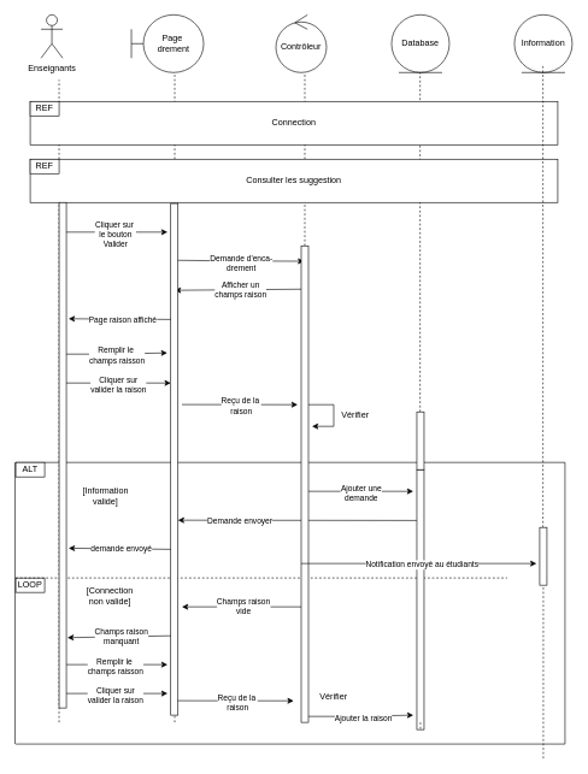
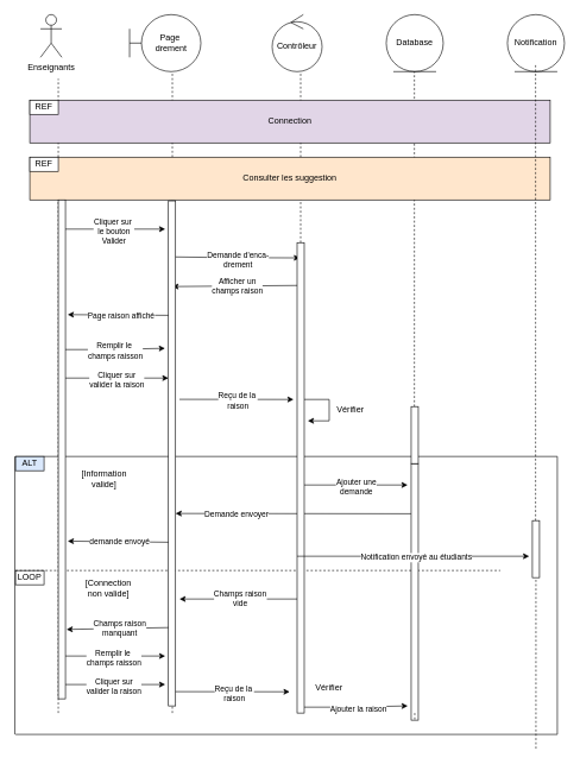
  <mxCell id="0" />
  <mxCell id="1" parent="0" />
  <mxCell id="2" value="Enseignants" style="shape=umlActor;verticalLabelPosition=bottom;verticalAlign=top;html=1;outlineConnect=0;" parent="1" vertex="1"><mxGeometry x="56" y="20" width="30" height="60" as="geometry" /></mxCell>
  <mxCell id="3" value="Page&amp;nbsp;&lt;br&gt;drement" style="shape=umlBoundary;whiteSpace=wrap;html=1;" parent="1" vertex="1"><mxGeometry x="181" y="20" width="100" height="80" as="geometry" /></mxCell>
  <mxCell id="4" value="Database" style="ellipse;shape=umlEntity;whiteSpace=wrap;html=1;" parent="1" vertex="1"><mxGeometry x="541" y="20" width="80" height="80" as="geometry" /></mxCell>
  <mxCell id="5" value="Contrôleur" style="ellipse;shape=umlControl;whiteSpace=wrap;html=1;" parent="1" vertex="1"><mxGeometry x="381" y="20" width="70" height="80" as="geometry" /></mxCell>
  <mxCell id="6" value="" style="endArrow=none;dashed=1;html=1;rounded=0;" parent="1" edge="1"><mxGeometry width="50" height="50" relative="1" as="geometry"><mxPoint x="81" y="1000" as="sourcePoint" /><mxPoint x="81" y="110" as="targetPoint" /></mxGeometry></mxCell>
  <mxCell id="7" value="" style="endArrow=none;dashed=1;html=1;rounded=0;" parent="1" edge="1"><mxGeometry width="50" height="50" relative="1" as="geometry"><mxPoint x="241" y="1000" as="sourcePoint" /><mxPoint x="241" y="100" as="targetPoint" /></mxGeometry></mxCell>
  <mxCell id="8" value="" style="endArrow=none;dashed=1;html=1;rounded=0;startArrow=none;" parent="1" source="51" edge="1"><mxGeometry width="50" height="50" relative="1" as="geometry"><mxPoint x="421" y="1000" as="sourcePoint" /><mxPoint x="421" y="100" as="targetPoint" /></mxGeometry></mxCell>
  <mxCell id="9" value="" style="endArrow=none;dashed=1;html=1;rounded=0;startArrow=none;" parent="1" source="58" edge="1"><mxGeometry width="50" height="50" relative="1" as="geometry"><mxPoint x="581" y="1000" as="sourcePoint" /><mxPoint x="580.5" y="100" as="targetPoint" /></mxGeometry></mxCell>
- <mxCell id="10" value="Connection" style="rounded=0;whiteSpace=wrap;html=1;" parent="1" vertex="1"><mxGeometry x="41" y="140" width="730" height="60" as="geometry" /></mxCell>
- <mxCell id="11" value="Consulter les suggestion" style="rounded=0;whiteSpace=wrap;html=1;" parent="1" vertex="1"><mxGeometry x="41" y="220" width="730" height="60" as="geometry" /></mxCell>
+ <mxCell id="10" value="Connection" style="rounded=0;whiteSpace=wrap;html=1;fillColor=#e1d5e7;" parent="1" vertex="1"><mxGeometry x="41" y="140" width="730" height="60" as="geometry" /></mxCell>
+ <mxCell id="11" value="Consulter les suggestion" style="rounded=0;whiteSpace=wrap;html=1;fillColor=#ffe6cc;" parent="1" vertex="1"><mxGeometry x="41" y="220" width="730" height="60" as="geometry" /></mxCell>
  <mxCell id="12" value="REF" style="rounded=0;whiteSpace=wrap;html=1;" parent="1" vertex="1"><mxGeometry x="41" y="140" width="40" height="20" as="geometry" /></mxCell>
  <mxCell id="13" value="REF" style="rounded=0;whiteSpace=wrap;html=1;" parent="1" vertex="1"><mxGeometry x="41" y="220" width="40" height="20" as="geometry" /></mxCell>
  <mxCell id="14" value="" style="endArrow=classic;html=1;rounded=0;" parent="1" edge="1"><mxGeometry relative="1" as="geometry"><mxPoint x="81" y="321" as="sourcePoint" /><mxPoint x="231" y="321" as="targetPoint" /><Array as="points"><mxPoint x="141.5" y="321" /></Array></mxGeometry></mxCell>
  <mxCell id="15" value="Cliquer sur&amp;nbsp;&lt;br&gt;le bouton&lt;br&gt;Valider" style="edgeLabel;html=1;align=center;verticalAlign=middle;resizable=0;points=[];" parent="14" vertex="1" connectable="0"><mxGeometry x="0.028" y="-2" relative="1" as="geometry"><mxPoint as="offset" /></mxGeometry></mxCell>
  <mxCell id="16" value="" style="endArrow=classic;html=1;rounded=0;entryX=-0.05;entryY=0.571;entryDx=0;entryDy=0;entryPerimeter=0;" parent="1" edge="1"><mxGeometry relative="1" as="geometry"><mxPoint x="241" y="360" as="sourcePoint" /><mxPoint x="420" y="361.33" as="targetPoint" /><Array as="points"><mxPoint x="321" y="361" /></Array></mxGeometry></mxCell>
  <mxCell id="17" value="Demande d'enca-&lt;br&gt;drement" style="edgeLabel;html=1;align=center;verticalAlign=middle;resizable=0;points=[];" parent="16" vertex="1" connectable="0"><mxGeometry x="0.028" y="-2" relative="1" as="geometry"><mxPoint as="offset" /></mxGeometry></mxCell>
  <mxCell id="18" value="" style="endArrow=classic;html=1;rounded=0;exitX=0.088;exitY=0.968;exitDx=0;exitDy=0;exitPerimeter=0;entryX=1.312;entryY=0.742;entryDx=0;entryDy=0;entryPerimeter=0;" parent="1" edge="1"><mxGeometry relative="1" as="geometry"><mxPoint x="421.88" y="400" as="sourcePoint" /><mxPoint x="241" y="401.6" as="targetPoint" /><Array as="points" /></mxGeometry></mxCell>
  <mxCell id="19" value="Afficher un&lt;br&gt;champs raison" style="edgeLabel;resizable=0;html=1;align=center;verticalAlign=middle;" parent="18" connectable="0" vertex="1"><mxGeometry relative="1" as="geometry" /></mxCell>
  <mxCell id="20" value="" style="endArrow=classic;html=1;rounded=0;entryX=1.32;entryY=0.23;entryDx=0;entryDy=0;entryPerimeter=0;" parent="1" target="55" edge="1"><mxGeometry relative="1" as="geometry"><mxPoint x="241" y="442" as="sourcePoint" /><mxPoint x="80.56" y="441.6" as="targetPoint" /><Array as="points" /></mxGeometry></mxCell>
  <mxCell id="21" value="Page raison affiché" style="edgeLabel;resizable=0;html=1;align=center;verticalAlign=middle;" parent="20" connectable="0" vertex="1"><mxGeometry relative="1" as="geometry" /></mxCell>
  <mxCell id="22" value="" style="endArrow=classic;html=1;rounded=0;entryX=-0.483;entryY=0.292;entryDx=0;entryDy=0;entryPerimeter=0;" parent="1" target="50" edge="1"><mxGeometry relative="1" as="geometry"><mxPoint x="85.5" y="490" as="sourcePoint" /><mxPoint x="235.5" y="450" as="targetPoint" /><Array as="points"><mxPoint x="146" y="490" /></Array></mxGeometry></mxCell>
  <mxCell id="23" value="Remplir le&amp;nbsp;&lt;br&gt;champs raisson" style="edgeLabel;html=1;align=center;verticalAlign=middle;resizable=0;points=[];" parent="22" vertex="1" connectable="0"><mxGeometry x="0.028" y="-2" relative="1" as="geometry"><mxPoint as="offset" /></mxGeometry></mxCell>
  <mxCell id="24" value="" style="endArrow=classic;html=1;rounded=0;" parent="1" edge="1"><mxGeometry relative="1" as="geometry"><mxPoint x="85.5" y="530" as="sourcePoint" /><mxPoint x="235.5" y="530" as="targetPoint" /><Array as="points"><mxPoint x="146" y="530" /></Array></mxGeometry></mxCell>
  <mxCell id="25" value="Cliquer sur&lt;br&gt;valider la raison" style="edgeLabel;html=1;align=center;verticalAlign=middle;resizable=0;points=[];" parent="24" vertex="1" connectable="0"><mxGeometry x="0.028" y="-2" relative="1" as="geometry"><mxPoint as="offset" /></mxGeometry></mxCell>
  <mxCell id="26" value="" style="endArrow=classic;html=1;rounded=0;exitX=1.55;exitY=0.393;exitDx=0;exitDy=0;exitPerimeter=0;" parent="1" source="50" edge="1"><mxGeometry relative="1" as="geometry"><mxPoint x="241" y="600" as="sourcePoint" /><mxPoint x="411" y="560" as="targetPoint" /><Array as="points" /></mxGeometry></mxCell>
  <mxCell id="27" value="Reçu de la&amp;nbsp;&lt;br&gt;raison" style="edgeLabel;html=1;align=center;verticalAlign=middle;resizable=0;points=[];" parent="26" vertex="1" connectable="0"><mxGeometry x="0.028" y="-2" relative="1" as="geometry"><mxPoint as="offset" /></mxGeometry></mxCell>
  <mxCell id="28" value="" style="endArrow=none;html=1;rounded=0;" parent="1" edge="1"><mxGeometry width="50" height="50" relative="1" as="geometry"><mxPoint x="21" y="1030" as="sourcePoint" /><mxPoint x="781" y="1030" as="targetPoint" /></mxGeometry></mxCell>
  <mxCell id="29" value="LOOP" style="rounded=0;whiteSpace=wrap;html=1;" parent="1" vertex="1"><mxGeometry x="21" y="800" width="40" height="20" as="geometry" /></mxCell>
  <mxCell id="30" value="" style="endArrow=none;html=1;rounded=0;" parent="1" edge="1"><mxGeometry width="50" height="50" relative="1" as="geometry"><mxPoint x="21" y="640" as="sourcePoint" /><mxPoint x="781" y="640" as="targetPoint" /></mxGeometry></mxCell>
  <mxCell id="31" value="" style="endArrow=none;html=1;rounded=0;" parent="1" edge="1"><mxGeometry width="50" height="50" relative="1" as="geometry"><mxPoint x="20" y="1030" as="sourcePoint" /><mxPoint x="20" y="640" as="targetPoint" /></mxGeometry></mxCell>
- <mxCell id="32" value="ALT" style="rounded=0;whiteSpace=wrap;html=1;" parent="1" vertex="1"><mxGeometry x="21" y="640" width="40" height="20" as="geometry" /></mxCell>
+ <mxCell id="32" value="ALT" style="rounded=0;whiteSpace=wrap;html=1;fillColor=#dae8fc;" parent="1" vertex="1"><mxGeometry x="21" y="640" width="40" height="20" as="geometry" /></mxCell>
  <mxCell id="33" value="" style="endArrow=none;html=1;rounded=0;" parent="1" edge="1"><mxGeometry width="50" height="50" relative="1" as="geometry"><mxPoint x="781" y="1030" as="sourcePoint" /><mxPoint x="781" y="640" as="targetPoint" /></mxGeometry></mxCell>
  <mxCell id="34" value="" style="endArrow=classic;html=1;rounded=0;" parent="1" edge="1"><mxGeometry width="50" height="50" relative="1" as="geometry"><mxPoint x="421" y="560" as="sourcePoint" /><mxPoint x="431" y="590" as="targetPoint" /><Array as="points"><mxPoint x="461" y="560" /><mxPoint x="461" y="590" /></Array></mxGeometry></mxCell>
  <mxCell id="35" value="Vérifier" style="text;html=1;strokeColor=none;fillColor=none;align=center;verticalAlign=middle;whiteSpace=wrap;rounded=0;" parent="1" vertex="1"><mxGeometry x="461" y="560" width="60" height="30" as="geometry" /></mxCell>
  <mxCell id="36" value="" style="endArrow=classic;html=1;rounded=0;" parent="1" edge="1"><mxGeometry relative="1" as="geometry"><mxPoint x="575.94" y="720.4" as="sourcePoint" /><mxPoint x="245.5" y="720" as="targetPoint" /><Array as="points" /></mxGeometry></mxCell>
  <mxCell id="37" value="Demande envoyer" style="edgeLabel;resizable=0;html=1;align=center;verticalAlign=middle;" parent="36" connectable="0" vertex="1"><mxGeometry relative="1" as="geometry"><mxPoint x="-80" as="offset" /></mxGeometry></mxCell>
  <mxCell id="38" value="" style="endArrow=classic;html=1;rounded=0;" parent="1" edge="1"><mxGeometry relative="1" as="geometry"><mxPoint x="421" y="680" as="sourcePoint" /><mxPoint x="571" y="680" as="targetPoint" /><Array as="points"><mxPoint x="481.75" y="680" /></Array></mxGeometry></mxCell>
  <mxCell id="39" value="Ajouter une&lt;br&gt;demande" style="edgeLabel;html=1;align=center;verticalAlign=middle;resizable=0;points=[];" parent="38" vertex="1" connectable="0"><mxGeometry x="0.028" y="-2" relative="1" as="geometry"><mxPoint as="offset" /></mxGeometry></mxCell>
  <mxCell id="40" value="demande envoyé" style="endArrow=classic;html=1;rounded=0;entryX=1.32;entryY=0.684;entryDx=0;entryDy=0;entryPerimeter=0;" parent="1" target="55" edge="1"><mxGeometry relative="1" as="geometry"><mxPoint x="241.44" y="760.4" as="sourcePoint" /><mxPoint x="81" y="760" as="targetPoint" /><Array as="points" /></mxGeometry></mxCell>
  <mxCell id="41" value="" style="endArrow=none;dashed=1;html=1;rounded=0;" parent="1" edge="1"><mxGeometry width="50" height="50" relative="1" as="geometry"><mxPoint x="21" y="800" as="sourcePoint" /><mxPoint x="701" y="800" as="targetPoint" /></mxGeometry></mxCell>
  <mxCell id="42" value="Champs raison&lt;br&gt;vide" style="endArrow=classic;html=1;rounded=0;" parent="1" edge="1"><mxGeometry relative="1" as="geometry"><mxPoint x="421" y="840" as="sourcePoint" /><mxPoint x="251" y="840" as="targetPoint" /><Array as="points" /></mxGeometry></mxCell>
  <mxCell id="43" value="Champs raison&lt;br&gt;manquant" style="endArrow=classic;html=1;rounded=0;entryX=1.16;entryY=0.861;entryDx=0;entryDy=0;entryPerimeter=0;" parent="1" target="55" edge="1"><mxGeometry relative="1" as="geometry"><mxPoint x="241" y="880" as="sourcePoint" /><mxPoint x="81" y="880" as="targetPoint" /><Array as="points" /></mxGeometry></mxCell>
  <mxCell id="44" value="" style="endArrow=classic;html=1;rounded=0;" parent="1" edge="1"><mxGeometry relative="1" as="geometry"><mxPoint x="81" y="920" as="sourcePoint" /><mxPoint x="231" y="920" as="targetPoint" /><Array as="points"><mxPoint x="141.5" y="920" /></Array></mxGeometry></mxCell>
  <mxCell id="45" value="Remplir le&amp;nbsp;&lt;br&gt;champs raisson" style="edgeLabel;html=1;align=center;verticalAlign=middle;resizable=0;points=[];" parent="44" vertex="1" connectable="0"><mxGeometry x="0.028" y="-2" relative="1" as="geometry"><mxPoint as="offset" /></mxGeometry></mxCell>
  <mxCell id="46" value="" style="endArrow=classic;html=1;rounded=0;" parent="1" edge="1"><mxGeometry relative="1" as="geometry"><mxPoint x="81" y="960" as="sourcePoint" /><mxPoint x="231" y="960" as="targetPoint" /><Array as="points"><mxPoint x="141.5" y="960" /></Array></mxGeometry></mxCell>
  <mxCell id="47" value="Cliquer sur&lt;br&gt;valider la raison" style="edgeLabel;html=1;align=center;verticalAlign=middle;resizable=0;points=[];" parent="46" vertex="1" connectable="0"><mxGeometry x="0.028" y="-2" relative="1" as="geometry"><mxPoint as="offset" /></mxGeometry></mxCell>
  <mxCell id="48" value="" style="html=1;points=[];perimeter=orthogonalPerimeter;" parent="1" vertex="1"><mxGeometry x="576" y="650" width="10" height="360" as="geometry" /></mxCell>
  <mxCell id="49" value="" style="endArrow=none;dashed=1;html=1;rounded=0;" parent="1" target="48" edge="1"><mxGeometry width="50" height="50" relative="1" as="geometry"><mxPoint x="581" y="1000" as="sourcePoint" /><mxPoint x="580.5" y="100" as="targetPoint" /></mxGeometry></mxCell>
  <mxCell id="50" value="" style="html=1;points=[];perimeter=orthogonalPerimeter;" parent="1" vertex="1"><mxGeometry x="235.5" y="281.33" width="10" height="708.67" as="geometry" /></mxCell>
  <mxCell id="51" value="" style="html=1;points=[];perimeter=orthogonalPerimeter;" parent="1" vertex="1"><mxGeometry x="416" y="340" width="10" height="660" as="geometry" /></mxCell>
  <mxCell id="52" value="" style="endArrow=none;dashed=1;html=1;rounded=0;" parent="1" target="51" edge="1"><mxGeometry width="50" height="50" relative="1" as="geometry"><mxPoint x="421" y="1000" as="sourcePoint" /><mxPoint x="421" y="100" as="targetPoint" /></mxGeometry></mxCell>
- <mxCell id="53" value="[Information &lt;br&gt;valide]" style="text;html=1;align=center;verticalAlign=middle;resizable=0;points=[];autosize=1;strokeColor=none;fillColor=none;" parent="1" vertex="1"><mxGeometry x="105" y="672" width="80" height="30" as="geometry" /></mxCell>
+ <mxCell id="53" value="[Information &lt;br&gt;valide]" style="text;html=1;align=center;verticalAlign=middle;resizable=0;points=[];autosize=1;strokeColor=none;fillColor=none;" parent="1" vertex="1"><mxGeometry x="105" y="657" width="80" height="30" as="geometry" /></mxCell>
  <mxCell id="54" value="[Connection &lt;br&gt;non valide]" style="text;html=1;align=center;verticalAlign=middle;resizable=0;points=[];autosize=1;strokeColor=none;fillColor=none;" parent="1" vertex="1"><mxGeometry x="111" y="810" width="80" height="30" as="geometry" /></mxCell>
  <mxCell id="55" value="" style="html=1;points=[];perimeter=orthogonalPerimeter;" parent="1" vertex="1"><mxGeometry x="81" y="280" width="10" height="700" as="geometry" /></mxCell>
  <mxCell id="56" value="" style="endArrow=classic;html=1;rounded=0;entryX=-0.483;entryY=0.292;entryDx=0;entryDy=0;entryPerimeter=0;" parent="1" edge="1"><mxGeometry relative="1" as="geometry"><mxPoint x="426" y="991.74" as="sourcePoint" /><mxPoint x="571.17" y="990.002" as="targetPoint" /><Array as="points"><mxPoint x="486.5" y="991.74" /></Array></mxGeometry></mxCell>
  <mxCell id="57" value="Ajouter la raison" style="edgeLabel;html=1;align=center;verticalAlign=middle;resizable=0;points=[];" parent="56" vertex="1" connectable="0"><mxGeometry x="0.028" y="-2" relative="1" as="geometry"><mxPoint as="offset" /></mxGeometry></mxCell>
  <mxCell id="58" value="" style="html=1;points=[];perimeter=orthogonalPerimeter;" parent="1" vertex="1"><mxGeometry x="576" y="570" width="10" height="80" as="geometry" /></mxCell>
  <mxCell id="59" value="" style="endArrow=none;dashed=1;html=1;rounded=0;startArrow=none;" parent="1" source="48" target="58" edge="1"><mxGeometry width="50" height="50" relative="1" as="geometry"><mxPoint x="580.5" y="650" as="sourcePoint" /><mxPoint x="580.5" y="100" as="targetPoint" /></mxGeometry></mxCell>
  <mxCell id="60" value="" style="endArrow=classic;html=1;rounded=0;exitX=1.55;exitY=0.393;exitDx=0;exitDy=0;exitPerimeter=0;" parent="1" edge="1"><mxGeometry relative="1" as="geometry"><mxPoint x="245.5" y="969.997" as="sourcePoint" /><mxPoint x="405.5" y="970.16" as="targetPoint" /><Array as="points" /></mxGeometry></mxCell>
  <mxCell id="61" value="Reçu de la&amp;nbsp;&lt;br&gt;raison" style="edgeLabel;html=1;align=center;verticalAlign=middle;resizable=0;points=[];" parent="60" vertex="1" connectable="0"><mxGeometry x="0.028" y="-2" relative="1" as="geometry"><mxPoint as="offset" /></mxGeometry></mxCell>
  <mxCell id="62" value="Vérifier" style="text;html=1;strokeColor=none;fillColor=none;align=center;verticalAlign=middle;whiteSpace=wrap;rounded=0;" parent="1" vertex="1"><mxGeometry x="431" y="950" width="60" height="30" as="geometry" /></mxCell>
- <mxCell id="63" value="Information" style="ellipse;shape=umlEntity;whiteSpace=wrap;html=1;" vertex="1" parent="1"><mxGeometry x="711" y="20" width="80" height="80" as="geometry" /></mxCell>
+ <mxCell id="63" value="Notification" style="ellipse;shape=umlEntity;whiteSpace=wrap;html=1;" vertex="1" parent="1"><mxGeometry x="711" y="20" width="80" height="80" as="geometry" /></mxCell>
  <mxCell id="64" value="" style="endArrow=none;dashed=1;html=1;rounded=0;startArrow=none;" edge="1" parent="1" source="67"><mxGeometry width="50" height="50" relative="1" as="geometry"><mxPoint x="751" y="1050" as="sourcePoint" /><mxPoint x="750.5" y="90" as="targetPoint" /></mxGeometry></mxCell>
  <mxCell id="65" value="" style="endArrow=classic;html=1;rounded=0;exitX=1.55;exitY=0.393;exitDx=0;exitDy=0;exitPerimeter=0;" edge="1" parent="1"><mxGeometry relative="1" as="geometry"><mxPoint x="416" y="779.997" as="sourcePoint" /><mxPoint x="741.5" y="780" as="targetPoint" /><Array as="points" /></mxGeometry></mxCell>
  <mxCell id="66" value="Notification envoyé au étudiants" style="edgeLabel;html=1;align=center;verticalAlign=middle;resizable=0;points=[];" vertex="1" connectable="0" parent="65"><mxGeometry x="0.028" y="-2" relative="1" as="geometry"><mxPoint as="offset" /></mxGeometry></mxCell>
  <mxCell id="67" value="" style="html=1;points=[];perimeter=orthogonalPerimeter;" vertex="1" parent="1"><mxGeometry x="746" y="730" width="10" height="80" as="geometry" /></mxCell>
  <mxCell id="68" value="" style="endArrow=none;dashed=1;html=1;rounded=0;startArrow=none;" edge="1" parent="1" target="67"><mxGeometry width="50" height="50" relative="1" as="geometry"><mxPoint x="751" y="1050" as="sourcePoint" /><mxPoint x="750.5" y="90" as="targetPoint" /></mxGeometry></mxCell>
